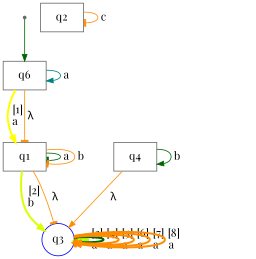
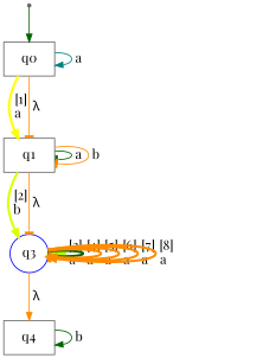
  digraph {
    fontname="Playfair Display"
    rankdir=TB
    ranksep=0.5
    node [color=gray40 fontname="Playfair Display" fontsize=14.0 shape=box]
    edge [arrowhead=normal arrowsize=0.85 color=darkorange fontname="Playfair Display" fontsize=14.0]
    Initial [shape=point]
-   q0 [label=q6]
+   q0
    q1
    q3 [color=blue shape=circle]
-   q2
    q4
    Initial -> q0 [color=darkgreen fontsize=""]
    q0 -> q0 [color=teal label=" a "]
    q0 -> q1 [color="#ffff00" label=" [1]\na " penwidth=2.5 arrowhead=""]
    q0 -> q1 [arrowhead=tee label=" λ "]
    q1 -> q1 [arrowhead=tee color=darkgreen label=" a "]
    q1 -> q1 [arrowhead=tee label=" b "]
    q1 -> q3 [color="#dbff00" label=" [2]\nb " penwidth=2.5 arrowhead=""]
    q1 -> q3 [arrowhead=tee label=" λ "]
    q3 -> q3 [color="#b6ff00" label=" [3]\na " penwidth=2.5 arrowhead=""]
    q3 -> q3 [arrowhead=tee color=darkgreen label=" [4]\na " penwidth=2.5]
    q3 -> q3 [label=" [5]\na " penwidth=2.5]
    q3 -> q3 [arrowhead=tee label=" [6]\na " penwidth=2.5]
    q3 -> q3 [label=" [7]\na " penwidth=2.5]
    q3 -> q3 [label=" [8]\na " penwidth=2.5]
-   q4 -> q3 [label=" λ "]
-   q2 -> q2 [arrowhead=tee label=" c "]
+   q3 -> q4 [label=" λ "]
    q4 -> q4 [color=darkgreen label=" b "]
  }
